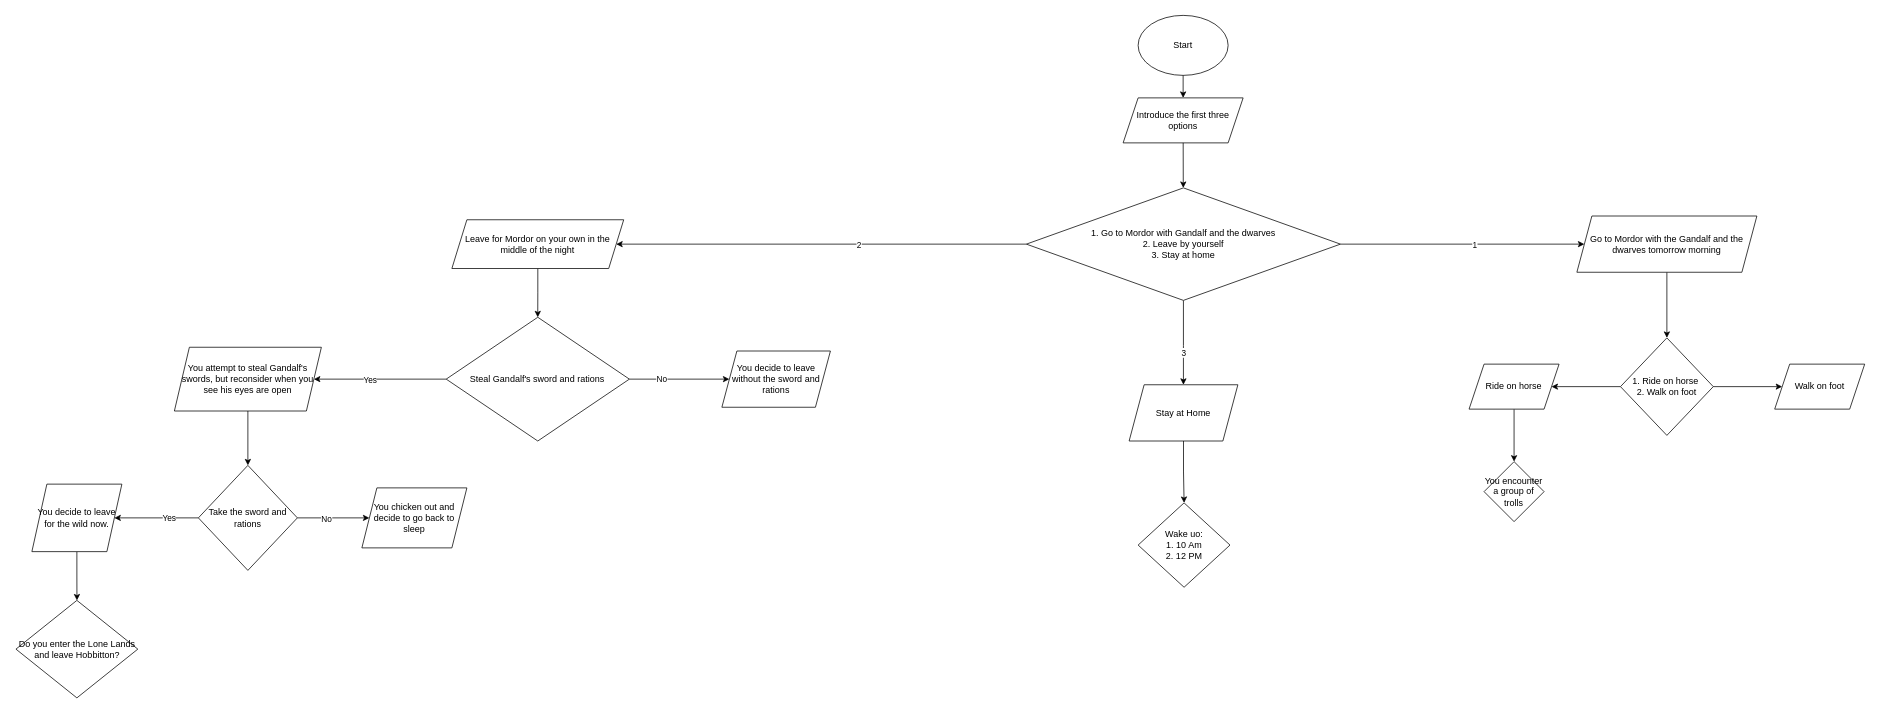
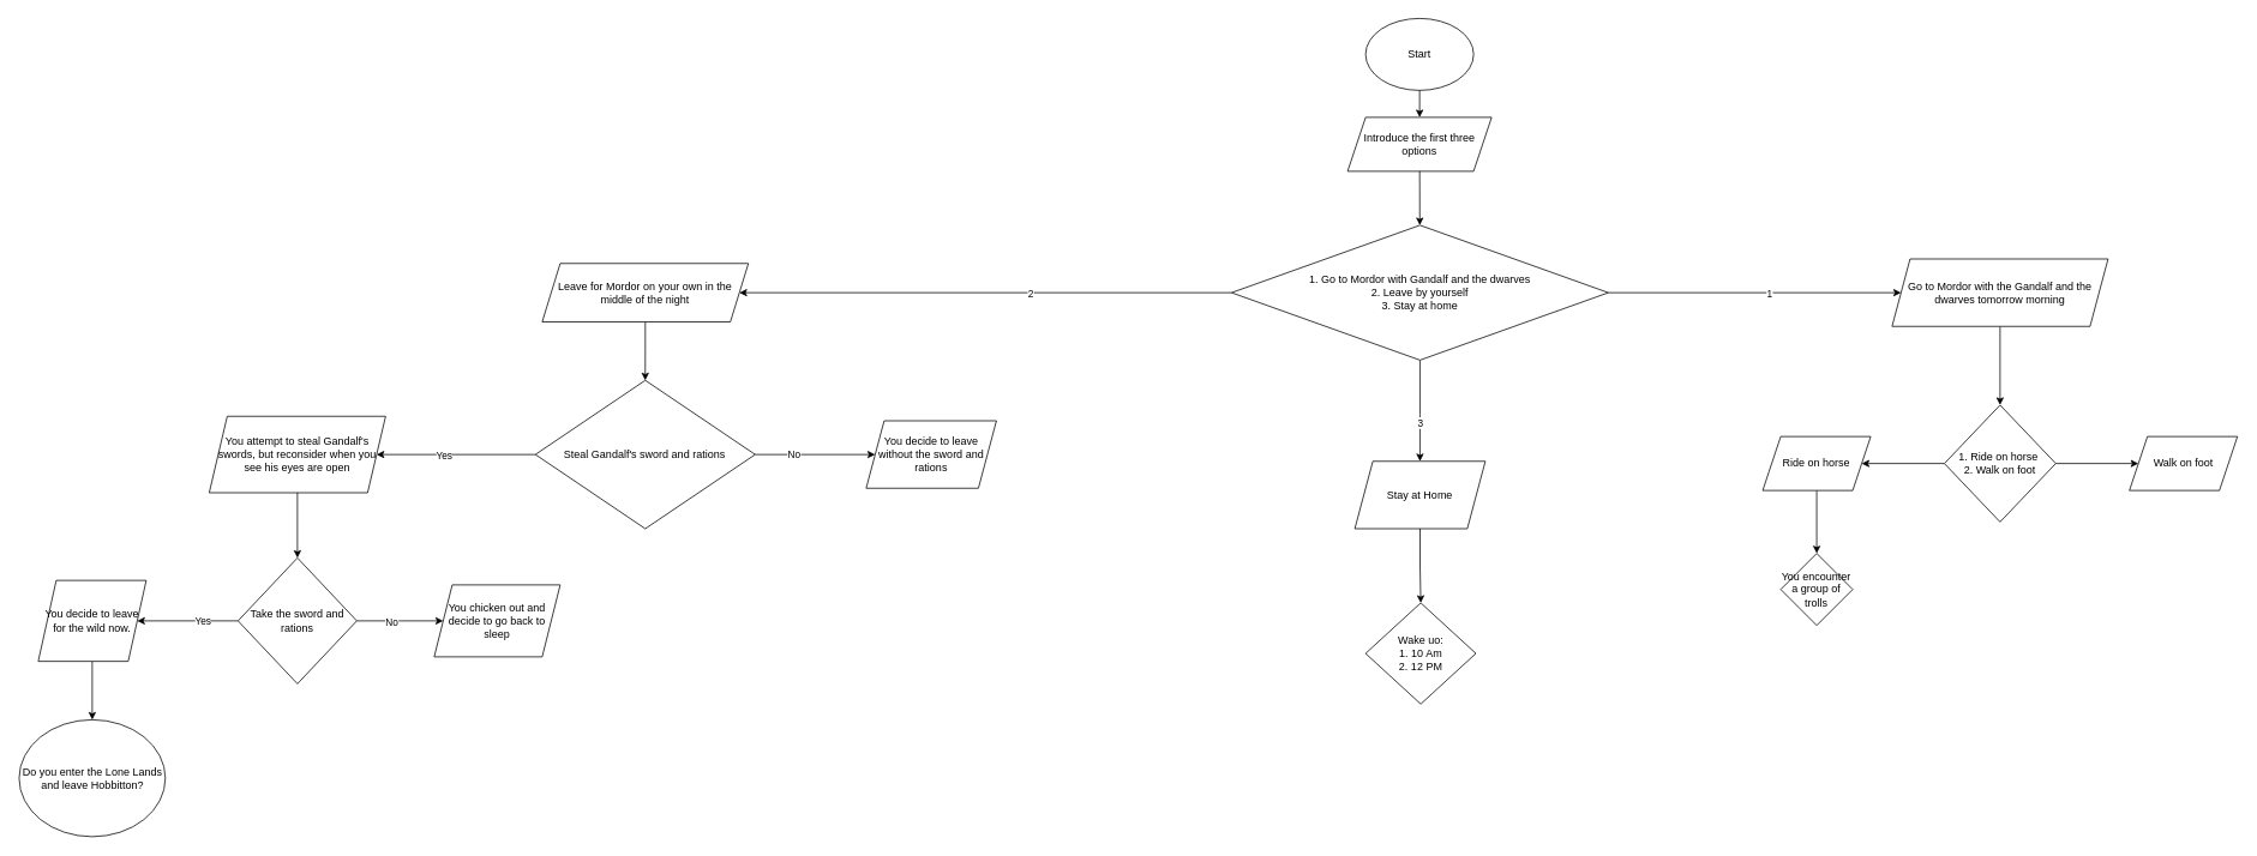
  <mxCell id="0" />
  <mxCell id="1" parent="0" />
  <mxCell id="2" value="Start" style="ellipse;whiteSpace=wrap;html=1;" vertex="1" parent="1"><mxGeometry x="1517" y="20" width="120" height="80" as="geometry" /></mxCell>
  <mxCell id="3" value="Introduce the first three options" style="shape=parallelogram;perimeter=parallelogramPerimeter;whiteSpace=wrap;html=1;fixedSize=1;" vertex="1" parent="1"><mxGeometry x="1497" y="130" width="160" height="60" as="geometry" /></mxCell>
  <mxCell id="4" value="" style="endArrow=classic;html=1;rounded=0;" edge="1" parent="1" source="3" target="11"><mxGeometry width="50" height="50" relative="1" as="geometry"><mxPoint x="1552" y="390" as="sourcePoint" /><mxPoint x="1582" y="270" as="targetPoint" /></mxGeometry></mxCell>
  <mxCell id="5" value="" style="edgeStyle=orthogonalEdgeStyle;rounded=0;orthogonalLoop=1;jettySize=auto;html=1;" edge="1" parent="1" source="11" target="14"><mxGeometry relative="1" as="geometry" /></mxCell>
  <mxCell id="6" value="1" style="edgeLabel;html=1;align=center;verticalAlign=middle;resizable=0;points=[];" vertex="1" connectable="0" parent="5"><mxGeometry x="0.099" relative="1" as="geometry"><mxPoint as="offset" /></mxGeometry></mxCell>
  <mxCell id="7" value="" style="edgeStyle=orthogonalEdgeStyle;rounded=0;orthogonalLoop=1;jettySize=auto;html=1;" edge="1" parent="1" source="11" target="19"><mxGeometry relative="1" as="geometry" /></mxCell>
  <mxCell id="8" value="2" style="edgeLabel;html=1;align=center;verticalAlign=middle;resizable=0;points=[];" vertex="1" connectable="0" parent="7"><mxGeometry x="-0.182" relative="1" as="geometry"><mxPoint as="offset" /></mxGeometry></mxCell>
  <mxCell id="9" value="" style="edgeStyle=orthogonalEdgeStyle;rounded=0;orthogonalLoop=1;jettySize=auto;html=1;" edge="1" parent="1" source="11" target="26"><mxGeometry relative="1" as="geometry"><Array as="points"><mxPoint x="1577" y="460" /><mxPoint x="1577" y="460" /></Array></mxGeometry></mxCell>
  <mxCell id="10" value="3" style="edgeLabel;html=1;align=center;verticalAlign=middle;resizable=0;points=[];" vertex="1" connectable="0" parent="9"><mxGeometry x="0.237" relative="1" as="geometry"><mxPoint as="offset" /></mxGeometry></mxCell>
  <mxCell id="11" value="1. Go to Mordor with Gandalf and the dwarves&lt;br&gt;2. Leave by yourself&lt;br&gt;3. Stay at home" style="rhombus;whiteSpace=wrap;html=1;align=center;" vertex="1" parent="1"><mxGeometry x="1368" y="250" width="418.75" height="150" as="geometry" /></mxCell>
  <mxCell id="12" value="" style="endArrow=classic;html=1;rounded=0;exitX=0.5;exitY=1;exitDx=0;exitDy=0;entryX=0.5;entryY=0;entryDx=0;entryDy=0;" edge="1" parent="1" source="2" target="3"><mxGeometry width="50" height="50" relative="1" as="geometry"><mxPoint x="1552" y="380" as="sourcePoint" /><mxPoint x="1602" y="330" as="targetPoint" /></mxGeometry></mxCell>
  <mxCell id="13" value="" style="edgeStyle=orthogonalEdgeStyle;rounded=0;orthogonalLoop=1;jettySize=auto;html=1;" edge="1" parent="1" source="14" target="17"><mxGeometry relative="1" as="geometry" /></mxCell>
  <mxCell id="14" value="Go to Mordor with the Gandalf and the dwarves tomorrow morning" style="shape=parallelogram;perimeter=parallelogramPerimeter;whiteSpace=wrap;html=1;fixedSize=1;" vertex="1" parent="1"><mxGeometry x="2102" y="287.5" width="240" height="75" as="geometry" /></mxCell>
  <mxCell id="15" value="" style="edgeStyle=orthogonalEdgeStyle;rounded=0;orthogonalLoop=1;jettySize=auto;html=1;" edge="1" parent="1" source="17" target="36"><mxGeometry relative="1" as="geometry" /></mxCell>
  <mxCell id="16" value="" style="edgeStyle=orthogonalEdgeStyle;rounded=0;orthogonalLoop=1;jettySize=auto;html=1;" edge="1" parent="1" source="17" target="37"><mxGeometry relative="1" as="geometry" /></mxCell>
  <mxCell id="17" value="1. Ride on horse&amp;nbsp;&lt;br&gt;2. Walk on foot" style="rhombus;whiteSpace=wrap;html=1;" vertex="1" parent="1"><mxGeometry x="2160.13" y="450" width="123.75" height="130" as="geometry" /></mxCell>
  <mxCell id="18" value="" style="edgeStyle=orthogonalEdgeStyle;rounded=0;orthogonalLoop=1;jettySize=auto;html=1;" edge="1" parent="1" source="19" target="24"><mxGeometry relative="1" as="geometry" /></mxCell>
  <mxCell id="19" value="Leave for Mordor on your own in the middle of the night" style="shape=parallelogram;perimeter=parallelogramPerimeter;whiteSpace=wrap;html=1;fixedSize=1;" vertex="1" parent="1"><mxGeometry x="602" y="292.5" width="229.12" height="65" as="geometry" /></mxCell>
  <mxCell id="20" value="" style="edgeStyle=orthogonalEdgeStyle;rounded=0;orthogonalLoop=1;jettySize=auto;html=1;" edge="1" parent="1" source="24" target="27"><mxGeometry relative="1" as="geometry" /></mxCell>
  <mxCell id="21" value="No" style="edgeLabel;html=1;align=center;verticalAlign=middle;resizable=0;points=[];" vertex="1" connectable="0" parent="20"><mxGeometry x="-0.349" y="1" relative="1" as="geometry"><mxPoint as="offset" /></mxGeometry></mxCell>
  <mxCell id="22" value="" style="edgeStyle=orthogonalEdgeStyle;rounded=0;orthogonalLoop=1;jettySize=auto;html=1;" edge="1" parent="1" source="24" target="29"><mxGeometry relative="1" as="geometry" /></mxCell>
  <mxCell id="23" value="Yes" style="edgeLabel;html=1;align=center;verticalAlign=middle;resizable=0;points=[];" vertex="1" connectable="0" parent="22"><mxGeometry x="0.158" relative="1" as="geometry"><mxPoint as="offset" /></mxGeometry></mxCell>
  <mxCell id="24" value="Steal Gandalf's sword and rations" style="rhombus;whiteSpace=wrap;html=1;" vertex="1" parent="1"><mxGeometry x="594.44" y="422.5" width="244.24" height="165" as="geometry" /></mxCell>
  <mxCell id="25" value="" style="edgeStyle=orthogonalEdgeStyle;rounded=0;orthogonalLoop=1;jettySize=auto;html=1;" edge="1" parent="1" source="26" target="39"><mxGeometry relative="1" as="geometry" /></mxCell>
  <mxCell id="26" value="Stay at Home" style="shape=parallelogram;perimeter=parallelogramPerimeter;whiteSpace=wrap;html=1;fixedSize=1;" vertex="1" parent="1"><mxGeometry x="1505" y="512.5" width="145" height="75" as="geometry" /></mxCell>
  <mxCell id="27" value="You decide to leave without the sword and rations" style="shape=parallelogram;perimeter=parallelogramPerimeter;whiteSpace=wrap;html=1;fixedSize=1;" vertex="1" parent="1"><mxGeometry x="962" y="467.5" width="144.74" height="75" as="geometry" /></mxCell>
  <mxCell id="28" value="" style="edgeStyle=orthogonalEdgeStyle;rounded=0;orthogonalLoop=1;jettySize=auto;html=1;" edge="1" parent="1" source="29" target="34"><mxGeometry relative="1" as="geometry" /></mxCell>
  <mxCell id="29" value="You attempt to steal Gandalf's swords, but reconsider when you see his eyes are open" style="shape=parallelogram;perimeter=parallelogramPerimeter;whiteSpace=wrap;html=1;fixedSize=1;" vertex="1" parent="1"><mxGeometry x="232" y="462.5" width="196" height="85" as="geometry" /></mxCell>
  <mxCell id="30" value="" style="edgeStyle=orthogonalEdgeStyle;rounded=0;orthogonalLoop=1;jettySize=auto;html=1;" edge="1" parent="1" source="34" target="40"><mxGeometry relative="1" as="geometry" /></mxCell>
  <mxCell id="31" value="No" style="edgeLabel;html=1;align=center;verticalAlign=middle;resizable=0;points=[];" vertex="1" connectable="0" parent="30"><mxGeometry x="-0.202" y="-1" relative="1" as="geometry"><mxPoint as="offset" /></mxGeometry></mxCell>
  <mxCell id="32" value="" style="edgeStyle=orthogonalEdgeStyle;rounded=0;orthogonalLoop=1;jettySize=auto;html=1;" edge="1" parent="1" source="34" target="42"><mxGeometry relative="1" as="geometry" /></mxCell>
  <mxCell id="33" value="Yes" style="edgeLabel;html=1;align=center;verticalAlign=middle;resizable=0;points=[];" vertex="1" connectable="0" parent="32"><mxGeometry x="-0.277" relative="1" as="geometry"><mxPoint as="offset" /></mxGeometry></mxCell>
  <mxCell id="34" value="Take the sword and rations" style="rhombus;whiteSpace=wrap;html=1;" vertex="1" parent="1"><mxGeometry x="264" y="620" width="132" height="140" as="geometry" /></mxCell>
  <mxCell id="35" value="" style="edgeStyle=orthogonalEdgeStyle;rounded=0;orthogonalLoop=1;jettySize=auto;html=1;" edge="1" parent="1" source="36" target="38"><mxGeometry relative="1" as="geometry" /></mxCell>
  <mxCell id="36" value="Ride on horse" style="shape=parallelogram;perimeter=parallelogramPerimeter;whiteSpace=wrap;html=1;fixedSize=1;" vertex="1" parent="1"><mxGeometry x="1958.255" y="485" width="120" height="60" as="geometry" /></mxCell>
  <mxCell id="37" value="Walk on foot" style="shape=parallelogram;perimeter=parallelogramPerimeter;whiteSpace=wrap;html=1;fixedSize=1;" vertex="1" parent="1"><mxGeometry x="2365.755" y="485" width="120" height="60" as="geometry" /></mxCell>
  <mxCell id="38" value="You encounter a group of trolls" style="rhombus;whiteSpace=wrap;html=1;" vertex="1" parent="1"><mxGeometry x="1978.255" y="615" width="80" height="80" as="geometry" /></mxCell>
  <mxCell id="39" value="Wake uo:&lt;br&gt;1. 10 Am&lt;br&gt;2. 12 PM" style="rhombus;whiteSpace=wrap;html=1;" vertex="1" parent="1"><mxGeometry x="1517" y="670" width="122.5" height="112.5" as="geometry" /></mxCell>
  <mxCell id="40" value="You chicken out and decide to go back to sleep" style="shape=parallelogram;perimeter=parallelogramPerimeter;whiteSpace=wrap;html=1;fixedSize=1;" vertex="1" parent="1"><mxGeometry x="482" y="650" width="140" height="80" as="geometry" /></mxCell>
  <mxCell id="41" value="" style="edgeStyle=orthogonalEdgeStyle;rounded=0;orthogonalLoop=1;jettySize=auto;html=1;" edge="1" parent="1" source="42" target="43"><mxGeometry relative="1" as="geometry" /></mxCell>
  <mxCell id="42" value="You decide to leave for the wild now." style="shape=parallelogram;perimeter=parallelogramPerimeter;whiteSpace=wrap;html=1;fixedSize=1;" vertex="1" parent="1"><mxGeometry x="42" y="645" width="120" height="90" as="geometry" /></mxCell>
- <mxCell id="43" value="Do you enter the Lone Lands and leave Hobbitton?" style="rhombus;whiteSpace=wrap;html=1;" vertex="1" parent="1"><mxGeometry x="20.75" y="800" width="162.5" height="130" as="geometry" /></mxCell>
+ <mxCell id="43" value="Do you enter the Lone Lands and leave Hobbitton?" style="ellipse;whiteSpace=wrap;html=1;" vertex="1" parent="1"><mxGeometry x="20.75" y="800" width="162.5" height="130" as="geometry" /></mxCell>
